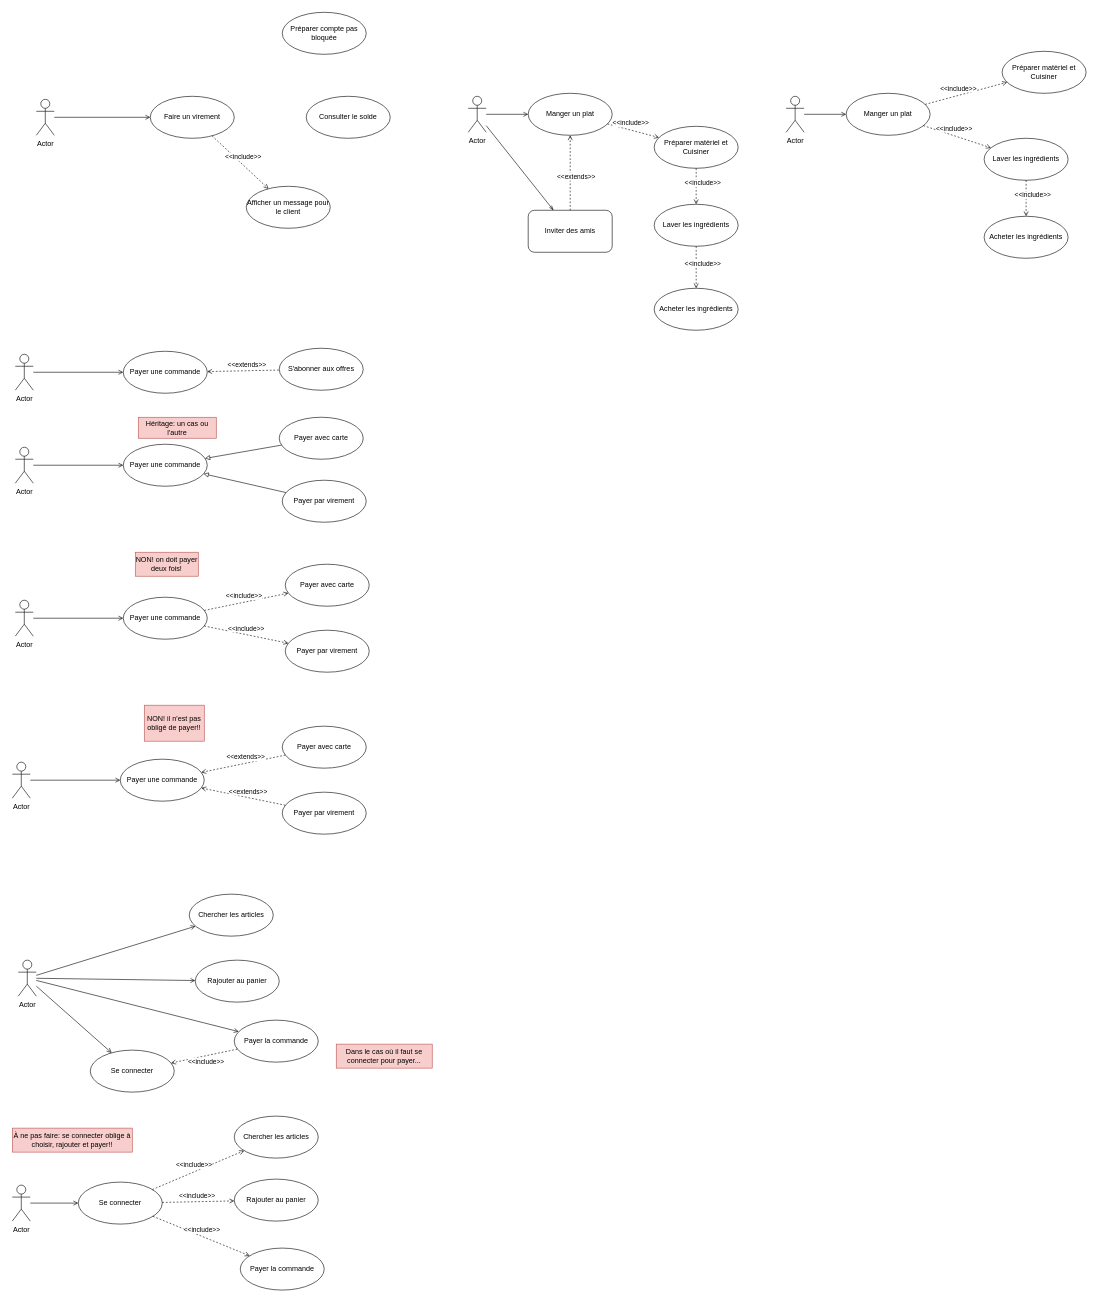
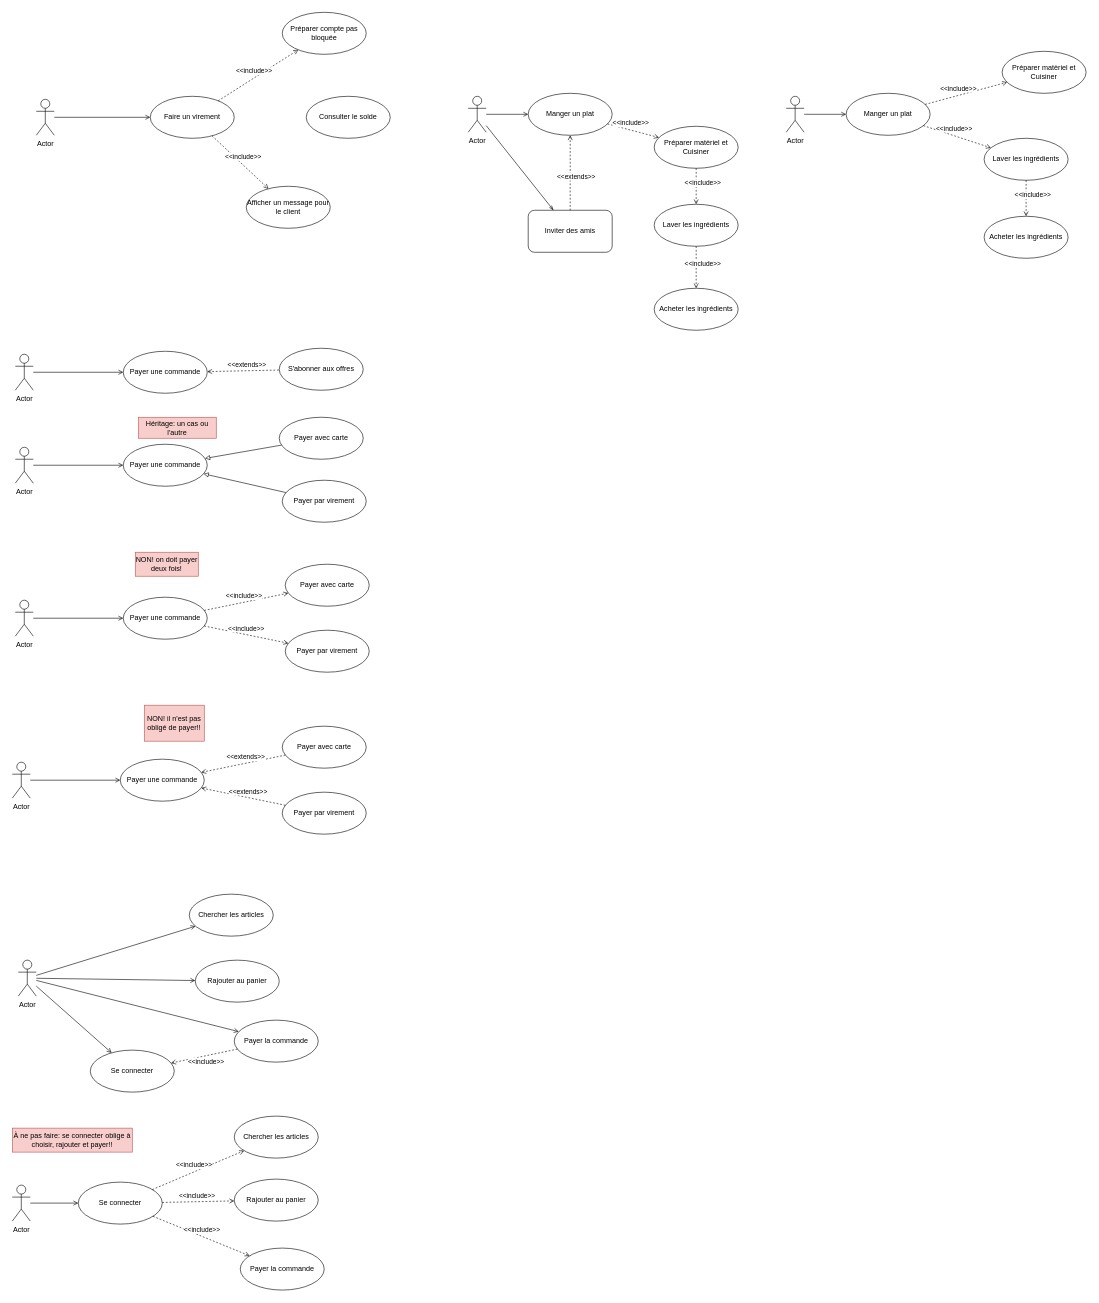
  <mxCell id="0" />
  <mxCell id="1" parent="0" />
  <mxCell id="2" style="rounded=0;orthogonalLoop=1;jettySize=auto;html=1;startArrow=none;startFill=0;endArrow=open;endFill=0;" parent="1" source="3" target="4" edge="1"><mxGeometry relative="1" as="geometry" /></mxCell>
  <mxCell id="3" value="Actor" style="shape=umlActor;verticalLabelPosition=bottom;verticalAlign=top;html=1;" parent="1" vertex="1"><mxGeometry x="60" y="165" width="30" height="60" as="geometry" /></mxCell>
  <mxCell id="4" value="Faire un virement" style="ellipse;whiteSpace=wrap;html=1;" parent="1" vertex="1"><mxGeometry x="250" y="160" width="140" height="70" as="geometry" /></mxCell>
  <mxCell id="5" value="Consulter le solde" style="ellipse;whiteSpace=wrap;html=1;" parent="1" vertex="1"><mxGeometry x="510" y="160" width="140" height="70" as="geometry" /></mxCell>
  <mxCell id="6" style="rounded=0;orthogonalLoop=1;jettySize=auto;html=1;startArrow=none;startFill=0;endArrow=open;endFill=0;" parent="1" source="7" target="8" edge="1"><mxGeometry relative="1" as="geometry" /></mxCell>
  <mxCell id="7" value="Actor" style="shape=umlActor;verticalLabelPosition=bottom;verticalAlign=top;html=1;" parent="1" vertex="1"><mxGeometry x="25" y="590" width="30" height="60" as="geometry" /></mxCell>
  <mxCell id="8" value="Payer une commande" style="ellipse;whiteSpace=wrap;html=1;" parent="1" vertex="1"><mxGeometry x="205" y="585" width="140" height="70" as="geometry" /></mxCell>
  <mxCell id="9" value="S'abonner aux offres" style="ellipse;whiteSpace=wrap;html=1;" parent="1" vertex="1"><mxGeometry x="465" y="580" width="140" height="70" as="geometry" /></mxCell>
  <mxCell id="10" value="&amp;lt;&amp;lt;extends&amp;gt;&amp;gt;" style="endArrow=none;html=1;endFill=0;dashed=1;startArrow=open;startFill=0;" parent="1" source="8" target="9" edge="1"><mxGeometry x="0.097" y="10" width="50" height="50" relative="1" as="geometry"><mxPoint x="215" y="465" as="sourcePoint" /><mxPoint x="525" y="465" as="targetPoint" /><mxPoint as="offset" /></mxGeometry></mxCell>
  <mxCell id="11" style="rounded=0;orthogonalLoop=1;jettySize=auto;html=1;startArrow=none;startFill=0;endArrow=open;endFill=0;" parent="1" source="12" target="15" edge="1"><mxGeometry relative="1" as="geometry" /></mxCell>
  <mxCell id="12" value="Actor" style="shape=umlActor;verticalLabelPosition=bottom;verticalAlign=top;html=1;outlineConnect=0;" parent="1" vertex="1"><mxGeometry x="25" y="745" width="30" height="60" as="geometry" /></mxCell>
  <mxCell id="13" style="rounded=0;orthogonalLoop=1;jettySize=auto;html=1;startArrow=block;startFill=0;endArrow=none;endFill=0;endSize=6;targetPerimeterSpacing=0;" parent="1" source="15" target="17" edge="1"><mxGeometry relative="1" as="geometry" /></mxCell>
  <mxCell id="14" style="rounded=0;jettySize=auto;html=1;startArrow=block;startFill=0;endArrow=none;endFill=0;endSize=6;targetPerimeterSpacing=0;" parent="1" source="15" target="16" edge="1"><mxGeometry relative="1" as="geometry" /></mxCell>
  <mxCell id="15" value="Payer une commande" style="ellipse;whiteSpace=wrap;html=1;" parent="1" vertex="1"><mxGeometry x="205" y="740" width="140" height="70" as="geometry" /></mxCell>
  <mxCell id="16" value="Payer avec carte" style="ellipse;whiteSpace=wrap;html=1;" parent="1" vertex="1"><mxGeometry x="465" y="695" width="140" height="70" as="geometry" /></mxCell>
  <mxCell id="17" value="Payer par virement" style="ellipse;whiteSpace=wrap;html=1;" parent="1" vertex="1"><mxGeometry x="470" y="800" width="140" height="70" as="geometry" /></mxCell>
  <mxCell id="18" value="Préparer compte pas bloquée" style="ellipse;whiteSpace=wrap;html=1;" parent="1" vertex="1"><mxGeometry x="470" y="20" width="140" height="70" as="geometry" /></mxCell>
+ <mxCell id="19" value="&amp;lt;&amp;lt;include&amp;gt;&amp;gt;" style="endArrow=open;html=1;endFill=0;dashed=1;" parent="1" source="4" target="18" edge="1"><mxGeometry x="-0.032" y="10" width="50" height="50" relative="1" as="geometry"><mxPoint x="363.428" y="167.55" as="sourcePoint" /><mxPoint x="480" y="120" as="targetPoint" /><mxPoint as="offset" /><Array as="points" /></mxGeometry></mxCell>
  <mxCell id="20" value="Afficher un message pour le client" style="ellipse;whiteSpace=wrap;html=1;" parent="1" vertex="1"><mxGeometry x="410" y="310" width="140" height="70" as="geometry" /></mxCell>
  <mxCell id="21" value="&amp;lt;&amp;lt;include&amp;gt;&amp;gt;" style="endArrow=open;html=1;endFill=0;dashed=1;" parent="1" source="4" target="20" edge="1"><mxGeometry x="-0.032" y="10" width="50" height="50" relative="1" as="geometry"><mxPoint x="660" y="130" as="sourcePoint" /><mxPoint x="506.752" y="92.521" as="targetPoint" /><mxPoint as="offset" /><Array as="points" /></mxGeometry></mxCell>
  <mxCell id="22" style="rounded=0;orthogonalLoop=1;jettySize=auto;html=1;startArrow=none;startFill=0;endArrow=open;endFill=0;" parent="1" source="24" target="27" edge="1"><mxGeometry relative="1" as="geometry"><mxPoint x="870" y="190" as="targetPoint" /></mxGeometry></mxCell>
  <mxCell id="23" style="edgeStyle=none;rounded=0;orthogonalLoop=1;jettySize=auto;html=1;endArrow=openThin;endFill=0;" parent="1" source="24" target="41" edge="1"><mxGeometry relative="1" as="geometry" /></mxCell>
  <mxCell id="24" value="Actor" style="shape=umlActor;verticalLabelPosition=bottom;verticalAlign=top;html=1;" parent="1" vertex="1"><mxGeometry x="780" y="160" width="30" height="60" as="geometry" /></mxCell>
  <mxCell id="25" value="Acheter les ingrédients" style="ellipse;whiteSpace=wrap;html=1;" parent="1" vertex="1"><mxGeometry x="1090" y="480" width="140" height="70" as="geometry" /></mxCell>
  <mxCell id="26" value="Préparer matèriel et Cuisiner" style="ellipse;whiteSpace=wrap;html=1;" parent="1" vertex="1"><mxGeometry x="1090" y="210" width="140" height="70" as="geometry" /></mxCell>
  <mxCell id="27" value="Manger un plat" style="ellipse;whiteSpace=wrap;html=1;" parent="1" vertex="1"><mxGeometry x="880" y="155" width="140" height="70" as="geometry" /></mxCell>
  <mxCell id="28" value="Laver les ingrédients" style="ellipse;whiteSpace=wrap;html=1;" parent="1" vertex="1"><mxGeometry x="1090" y="340" width="140" height="70" as="geometry" /></mxCell>
  <mxCell id="29" value="&amp;lt;&amp;lt;include&amp;gt;&amp;gt;" style="endArrow=open;html=1;endFill=0;dashed=1;" parent="1" source="27" target="26" edge="1"><mxGeometry x="-0.159" y="11" width="50" height="50" relative="1" as="geometry"><mxPoint x="1030" y="320" as="sourcePoint" /><mxPoint x="1110" y="320" as="targetPoint" /><mxPoint as="offset" /><Array as="points" /></mxGeometry></mxCell>
  <mxCell id="30" value="&amp;lt;&amp;lt;include&amp;gt;&amp;gt;" style="endArrow=open;html=1;endFill=0;dashed=1;" parent="1" source="26" target="28" edge="1"><mxGeometry x="-0.159" y="11" width="50" height="50" relative="1" as="geometry"><mxPoint x="1060" y="290" as="sourcePoint" /><mxPoint x="1107.992" y="238.76" as="targetPoint" /><mxPoint as="offset" /><Array as="points" /></mxGeometry></mxCell>
  <mxCell id="31" value="&amp;lt;&amp;lt;include&amp;gt;&amp;gt;" style="endArrow=open;html=1;endFill=0;dashed=1;" parent="1" source="28" target="25" edge="1"><mxGeometry x="-0.159" y="11" width="50" height="50" relative="1" as="geometry"><mxPoint x="1170" y="290" as="sourcePoint" /><mxPoint x="1170" y="350" as="targetPoint" /><mxPoint as="offset" /><Array as="points" /></mxGeometry></mxCell>
  <mxCell id="32" style="rounded=0;orthogonalLoop=1;jettySize=auto;html=1;startArrow=none;startFill=0;endArrow=open;endFill=0;" parent="1" source="33" target="36" edge="1"><mxGeometry relative="1" as="geometry"><mxPoint x="1400" y="190" as="targetPoint" /></mxGeometry></mxCell>
  <mxCell id="33" value="Actor" style="shape=umlActor;verticalLabelPosition=bottom;verticalAlign=top;html=1;" parent="1" vertex="1"><mxGeometry x="1310" y="160" width="30" height="60" as="geometry" /></mxCell>
  <mxCell id="34" value="Acheter les ingrédients" style="ellipse;whiteSpace=wrap;html=1;" parent="1" vertex="1"><mxGeometry x="1640" y="360" width="140" height="70" as="geometry" /></mxCell>
  <mxCell id="35" value="Préparer matèriel et Cuisiner" style="ellipse;whiteSpace=wrap;html=1;" parent="1" vertex="1"><mxGeometry x="1670" y="85" width="140" height="70" as="geometry" /></mxCell>
  <mxCell id="36" value="Manger un plat" style="ellipse;whiteSpace=wrap;html=1;" parent="1" vertex="1"><mxGeometry x="1410" y="155" width="140" height="70" as="geometry" /></mxCell>
  <mxCell id="37" value="Laver les ingrédients" style="ellipse;whiteSpace=wrap;html=1;" parent="1" vertex="1"><mxGeometry x="1640" y="230" width="140" height="70" as="geometry" /></mxCell>
  <mxCell id="38" value="&amp;lt;&amp;lt;include&amp;gt;&amp;gt;" style="endArrow=open;html=1;endFill=0;dashed=1;" parent="1" source="36" target="35" edge="1"><mxGeometry x="-0.159" y="11" width="50" height="50" relative="1" as="geometry"><mxPoint x="1560" y="320" as="sourcePoint" /><mxPoint x="1640" y="320" as="targetPoint" /><mxPoint as="offset" /><Array as="points" /></mxGeometry></mxCell>
  <mxCell id="39" value="&amp;lt;&amp;lt;include&amp;gt;&amp;gt;" style="endArrow=open;html=1;endFill=0;dashed=1;" parent="1" source="36" target="37" edge="1"><mxGeometry x="-0.159" y="11" width="50" height="50" relative="1" as="geometry"><mxPoint x="1552.181" y="216.074" as="sourcePoint" /><mxPoint x="1637.992" y="238.76" as="targetPoint" /><mxPoint as="offset" /><Array as="points" /></mxGeometry></mxCell>
  <mxCell id="40" value="&amp;lt;&amp;lt;include&amp;gt;&amp;gt;" style="endArrow=open;html=1;endFill=0;dashed=1;" parent="1" source="37" target="34" edge="1"><mxGeometry x="-0.159" y="11" width="50" height="50" relative="1" as="geometry"><mxPoint x="1700" y="290" as="sourcePoint" /><mxPoint x="1700" y="350" as="targetPoint" /><mxPoint as="offset" /><Array as="points" /></mxGeometry></mxCell>
  <mxCell id="41" value="Inviter des amis" style="whiteSpace=wrap;html=1;rounded=1;" parent="1" vertex="1"><mxGeometry x="880" y="350" width="140" height="70" as="geometry" /></mxCell>
  <mxCell id="42" value="&amp;lt;&amp;lt;extends&amp;gt;&amp;gt;" style="endArrow=none;html=1;endFill=0;dashed=1;startArrow=open;startFill=0;" parent="1" source="27" target="41" edge="1"><mxGeometry x="0.097" y="10" width="50" height="50" relative="1" as="geometry"><mxPoint x="950" y="280" as="sourcePoint" /><mxPoint x="475.052" y="626.345" as="targetPoint" /><mxPoint as="offset" /></mxGeometry></mxCell>
  <mxCell id="43" style="rounded=0;orthogonalLoop=1;jettySize=auto;html=1;startArrow=none;startFill=0;endArrow=open;endFill=0;" parent="1" source="44" target="45" edge="1"><mxGeometry relative="1" as="geometry" /></mxCell>
  <mxCell id="44" value="Actor" style="shape=umlActor;verticalLabelPosition=bottom;verticalAlign=top;html=1;outlineConnect=0;" parent="1" vertex="1"><mxGeometry x="25" y="1000" width="30" height="60" as="geometry" /></mxCell>
  <mxCell id="45" value="Payer une commande" style="ellipse;whiteSpace=wrap;html=1;" parent="1" vertex="1"><mxGeometry x="205" y="995" width="140" height="70" as="geometry" /></mxCell>
  <mxCell id="46" value="Payer avec carte" style="ellipse;whiteSpace=wrap;html=1;" parent="1" vertex="1"><mxGeometry x="475" y="940" width="140" height="70" as="geometry" /></mxCell>
  <mxCell id="47" value="Payer par virement" style="ellipse;whiteSpace=wrap;html=1;" parent="1" vertex="1"><mxGeometry x="475" y="1050" width="140" height="70" as="geometry" /></mxCell>
  <mxCell id="48" value="&amp;lt;&amp;lt;include&amp;gt;&amp;gt;" style="endArrow=open;html=1;endFill=0;dashed=1;" parent="1" source="45" target="46" edge="1"><mxGeometry x="-0.032" y="10" width="50" height="50" relative="1" as="geometry"><mxPoint x="341.498" y="1024.959" as="sourcePoint" /><mxPoint x="475.002" y="940.001" as="targetPoint" /><mxPoint as="offset" /><Array as="points" /></mxGeometry></mxCell>
  <mxCell id="49" value="&amp;lt;&amp;lt;include&amp;gt;&amp;gt;" style="endArrow=open;html=1;endFill=0;dashed=1;" parent="1" source="45" target="47" edge="1"><mxGeometry x="-0.032" y="10" width="50" height="50" relative="1" as="geometry"><mxPoint x="349.993" y="1027.001" as="sourcePoint" /><mxPoint x="490.174" y="998.205" as="targetPoint" /><mxPoint as="offset" /><Array as="points" /></mxGeometry></mxCell>
  <mxCell id="50" value="NON! on doit payer deux fois!" style="text;html=1;strokeColor=#b85450;fillColor=#f8cecc;align=center;verticalAlign=middle;whiteSpace=wrap;rounded=0;" parent="1" vertex="1"><mxGeometry x="225" y="920" width="105" height="40" as="geometry" /></mxCell>
  <mxCell id="51" style="rounded=0;orthogonalLoop=1;jettySize=auto;html=1;startArrow=none;startFill=0;endArrow=open;endFill=0;" parent="1" source="52" target="53" edge="1"><mxGeometry relative="1" as="geometry" /></mxCell>
  <mxCell id="52" value="Actor" style="shape=umlActor;verticalLabelPosition=bottom;verticalAlign=top;html=1;outlineConnect=0;" parent="1" vertex="1"><mxGeometry x="20" y="1270" width="30" height="60" as="geometry" /></mxCell>
  <mxCell id="53" value="Payer une commande" style="ellipse;whiteSpace=wrap;html=1;" parent="1" vertex="1"><mxGeometry x="200" y="1265" width="140" height="70" as="geometry" /></mxCell>
  <mxCell id="54" value="Payer avec carte" style="ellipse;whiteSpace=wrap;html=1;" parent="1" vertex="1"><mxGeometry x="470" y="1210" width="140" height="70" as="geometry" /></mxCell>
  <mxCell id="55" value="Payer par virement" style="ellipse;whiteSpace=wrap;html=1;" parent="1" vertex="1"><mxGeometry x="470" y="1320" width="140" height="70" as="geometry" /></mxCell>
  <mxCell id="56" value="&amp;lt;&amp;lt;extends&amp;gt;&amp;gt;" style="endArrow=none;html=1;endFill=0;dashed=1;startArrow=open;startFill=0;" parent="1" source="53" target="55" edge="1"><mxGeometry x="0.097" y="10" width="50" height="50" relative="1" as="geometry"><mxPoint x="319.995" y="1402.545" as="sourcePoint" /><mxPoint x="440.082" y="1399.995" as="targetPoint" /><mxPoint as="offset" /></mxGeometry></mxCell>
  <mxCell id="57" value="&amp;lt;&amp;lt;extends&amp;gt;&amp;gt;" style="endArrow=none;html=1;endFill=0;dashed=1;startArrow=open;startFill=0;" parent="1" source="53" target="54" edge="1"><mxGeometry x="0.097" y="10" width="50" height="50" relative="1" as="geometry"><mxPoint x="344.993" y="1322.999" as="sourcePoint" /><mxPoint x="485.174" y="1351.795" as="targetPoint" /><mxPoint as="offset" /></mxGeometry></mxCell>
  <mxCell id="58" value="NON! il n'est pas obligé de payer!!" style="text;html=1;strokeColor=#b85450;fillColor=#f8cecc;align=center;verticalAlign=middle;whiteSpace=wrap;rounded=0;" parent="1" vertex="1"><mxGeometry x="240" y="1175" width="100" height="60" as="geometry" /></mxCell>
  <mxCell id="59" value="Héritage: un cas ou l'autre" style="text;html=1;strokeColor=#b85450;fillColor=#f8cecc;align=center;verticalAlign=middle;whiteSpace=wrap;rounded=0;" parent="1" vertex="1"><mxGeometry x="230" y="695" width="130" height="35" as="geometry" /></mxCell>
  <mxCell id="60" style="rounded=0;orthogonalLoop=1;jettySize=auto;html=1;startArrow=none;startFill=0;endArrow=open;endFill=0;" edge="1" parent="1" source="61" target="62"><mxGeometry relative="1" as="geometry" /></mxCell>
  <mxCell id="61" value="Actor" style="shape=umlActor;verticalLabelPosition=bottom;verticalAlign=top;html=1;outlineConnect=0;" vertex="1" parent="1"><mxGeometry x="30" y="1600" width="30" height="60" as="geometry" /></mxCell>
  <mxCell id="62" value="Rajouter au panier" style="ellipse;whiteSpace=wrap;html=1;" vertex="1" parent="1"><mxGeometry x="325" y="1600" width="140" height="70" as="geometry" /></mxCell>
  <mxCell id="63" value="Payer la commande" style="ellipse;whiteSpace=wrap;html=1;" vertex="1" parent="1"><mxGeometry x="390" y="1700" width="140" height="70" as="geometry" /></mxCell>
  <mxCell id="64" style="rounded=0;orthogonalLoop=1;jettySize=auto;html=1;startArrow=none;startFill=0;endArrow=open;endFill=0;" edge="1" parent="1" source="61" target="63"><mxGeometry relative="1" as="geometry"><mxPoint x="70" y="1640" as="sourcePoint" /><mxPoint x="345" y="1640" as="targetPoint" /></mxGeometry></mxCell>
  <mxCell id="65" style="rounded=0;orthogonalLoop=1;jettySize=auto;html=1;startArrow=none;startFill=0;endArrow=open;endFill=0;" edge="1" parent="1" source="61" target="66"><mxGeometry relative="1" as="geometry"><mxPoint x="70" y="1644.662" as="sourcePoint" /><mxPoint x="366" y="1840" as="targetPoint" /></mxGeometry></mxCell>
  <mxCell id="66" value="Chercher les articles" style="ellipse;whiteSpace=wrap;html=1;" vertex="1" parent="1"><mxGeometry x="315" y="1490" width="140" height="70" as="geometry" /></mxCell>
  <mxCell id="67" style="rounded=0;orthogonalLoop=1;jettySize=auto;html=1;startArrow=none;startFill=0;endArrow=open;endFill=0;" edge="1" parent="1" source="61" target="68"><mxGeometry relative="1" as="geometry"><mxPoint x="70" y="1645.308" as="sourcePoint" /><mxPoint x="170" y="1790" as="targetPoint" /></mxGeometry></mxCell>
  <mxCell id="68" value="Se connecter" style="ellipse;whiteSpace=wrap;html=1;" vertex="1" parent="1"><mxGeometry x="150" y="1750" width="140" height="70" as="geometry" /></mxCell>
  <mxCell id="69" value="Actor" style="shape=umlActor;verticalLabelPosition=bottom;verticalAlign=top;html=1;outlineConnect=0;" vertex="1" parent="1"><mxGeometry x="20" y="1975" width="30" height="60" as="geometry" /></mxCell>
  <mxCell id="70" value="Rajouter au panier" style="ellipse;whiteSpace=wrap;html=1;" vertex="1" parent="1"><mxGeometry x="390" y="1965" width="140" height="70" as="geometry" /></mxCell>
  <mxCell id="71" value="Payer la commande" style="ellipse;whiteSpace=wrap;html=1;" vertex="1" parent="1"><mxGeometry x="400" y="2080" width="140" height="70" as="geometry" /></mxCell>
  <mxCell id="72" value="Chercher les articles" style="ellipse;whiteSpace=wrap;html=1;" vertex="1" parent="1"><mxGeometry x="390" y="1860" width="140" height="70" as="geometry" /></mxCell>
  <mxCell id="73" style="rounded=0;orthogonalLoop=1;jettySize=auto;html=1;startArrow=none;startFill=0;endArrow=open;endFill=0;" edge="1" parent="1" source="69" target="74"><mxGeometry relative="1" as="geometry"><mxPoint x="85" y="2015.308" as="sourcePoint" /><mxPoint x="185" y="2160" as="targetPoint" /></mxGeometry></mxCell>
  <mxCell id="74" value="Se connecter" style="ellipse;whiteSpace=wrap;html=1;" vertex="1" parent="1"><mxGeometry x="130" y="1970" width="140" height="70" as="geometry" /></mxCell>
  <mxCell id="75" value="&amp;lt;&amp;lt;include&amp;gt;&amp;gt;" style="endArrow=open;html=1;endFill=0;dashed=1;" edge="1" parent="1" source="74" target="70"><mxGeometry x="-0.032" y="10" width="50" height="50" relative="1" as="geometry"><mxPoint x="170" y="1910" as="sourcePoint" /><mxPoint x="290" y="1910" as="targetPoint" /><mxPoint as="offset" /></mxGeometry></mxCell>
  <mxCell id="76" value="&amp;lt;&amp;lt;include&amp;gt;&amp;gt;" style="endArrow=open;html=1;endFill=0;dashed=1;" edge="1" parent="1" source="74" target="72"><mxGeometry x="-0.032" y="10" width="50" height="50" relative="1" as="geometry"><mxPoint x="256.964" y="1989.046" as="sourcePoint" /><mxPoint x="362.913" y="1930.898" as="targetPoint" /><mxPoint as="offset" /></mxGeometry></mxCell>
  <mxCell id="77" value="&amp;lt;&amp;lt;include&amp;gt;&amp;gt;" style="endArrow=open;html=1;endFill=0;dashed=1;" edge="1" parent="1" source="74" target="71"><mxGeometry x="-0.032" y="10" width="50" height="50" relative="1" as="geometry"><mxPoint x="266.964" y="1999.046" as="sourcePoint" /><mxPoint x="372.913" y="1940.898" as="targetPoint" /><mxPoint as="offset" /></mxGeometry></mxCell>
  <mxCell id="78" value="À ne pas faire: se connecter oblige à choisir, rajouter et payer!!" style="text;html=1;strokeColor=#b85450;fillColor=#f8cecc;align=center;verticalAlign=middle;whiteSpace=wrap;rounded=0;" vertex="1" parent="1"><mxGeometry x="20" y="1880" width="200" height="40" as="geometry" /></mxCell>
  <mxCell id="79" value="&amp;lt;&amp;lt;include&amp;gt;&amp;gt;" style="endArrow=open;html=1;endFill=0;dashed=1;" edge="1" parent="1" source="63" target="68"><mxGeometry x="-0.032" y="10" width="50" height="50" relative="1" as="geometry"><mxPoint x="589.996" y="1749.995" as="sourcePoint" /><mxPoint x="743.083" y="1685.188" as="targetPoint" /><mxPoint as="offset" /></mxGeometry></mxCell>
- <mxCell id="80" value="Dans le cas où il faut se connecter pour payer..." style="text;html=1;strokeColor=#b85450;fillColor=#f8cecc;align=center;verticalAlign=middle;whiteSpace=wrap;rounded=0;" vertex="1" parent="1"><mxGeometry x="560" y="1740" width="160" height="40" as="geometry" /></mxCell>
